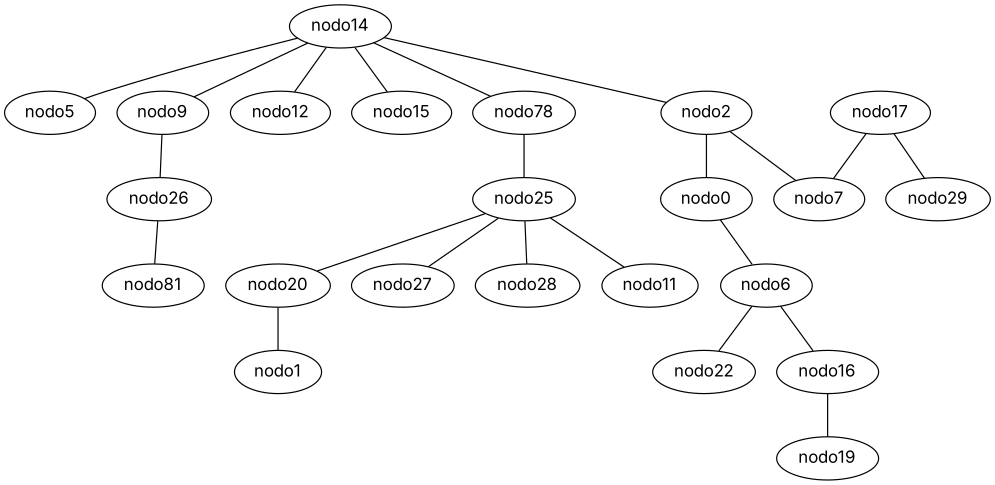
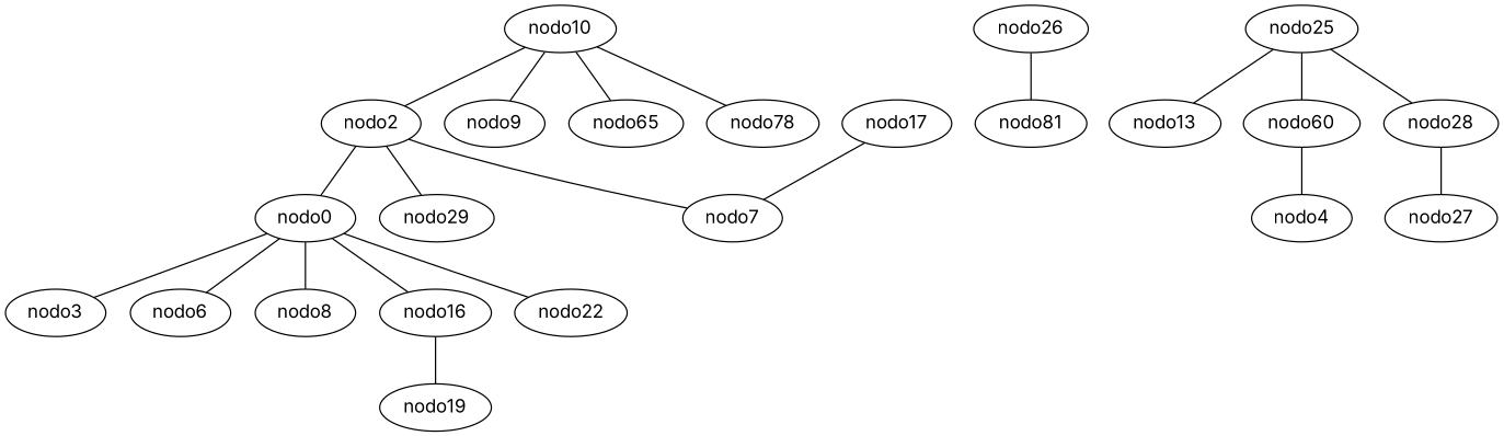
  graph {
    fontname=Inter
    node [fontname=Inter]
    edge [fontname=Inter]
-   n1 [label=nodo14]
+   n1 [label=nodo10]
    n2 [label=nodo2]
-   n3 [label=nodo5]
    n4 [label=nodo9]
-   n5 [label=nodo12]
-   n6 [label=nodo15]
+   n6 [label=nodo65]
    n7 [label=nodo78]
    n8 [label=nodo0]
    n9 [label=nodo29]
    n10 [label=nodo7]
    n11 [label=nodo26]
    n12 [label=nodo25]
+   n13 [label=nodo3]
    n14 [label=nodo6]
+   n15 [label=nodo8]
    n16 [label=nodo16]
    n17 [label=nodo22]
    n18 [label=nodo17]
    n19 [label=nodo81]
-   n20 [label=nodo11]
-   n21 [label=nodo20]
+   n20 [label=nodo13]
+   n21 [label=nodo60]
    n22 [label=nodo27]
    n23 [label=nodo28]
    n24 [label=nodo19]
-   n25 [label=nodo1]
+   n25 [label=nodo4]
    n1 -- n2
-   n1 -- n3
    n1 -- n4
-   n1 -- n5
    n1 -- n6
    n1 -- n7
    n2 -- n8
-   n18 -- n9
+   n2 -- n9
    n2 -- n10
-   n4 -- n11
-   n7 -- n12
+   n8 -- n13
    n8 -- n14
-   n14 -- n16
-   n14 -- n17
+   n8 -- n15
+   n8 -- n16
+   n8 -- n17
    n11 -- n19
    n12 -- n20
    n12 -- n21
-   n12 -- n22
+   n23 -- n22
    n12 -- n23
    n16 -- n24
    n18 -- n10
    n21 -- n25
  }
